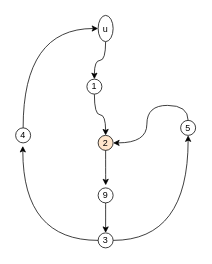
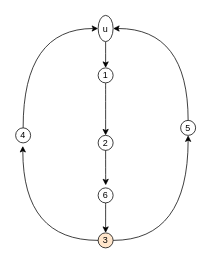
  <mxCell id="0" />
  <mxCell id="1" parent="0" />
  <mxCell id="2" style="edgeStyle=orthogonalEdgeStyle;orthogonalLoop=1;jettySize=auto;html=1;exitX=0.5;exitY=1;exitDx=0;exitDy=0;entryX=0.5;entryY=0;entryDx=0;entryDy=0;curved=1;" edge="1" parent="1" source="3" target="5"><mxGeometry relative="1" as="geometry" /></mxCell>
  <mxCell id="3" value="u" style="ellipse;whiteSpace=wrap;html=1;aspect=fixed;" vertex="1" parent="1"><mxGeometry x="130" y="20" width="20" height="35" as="geometry" /></mxCell>
  <mxCell id="4" style="edgeStyle=orthogonalEdgeStyle;orthogonalLoop=1;jettySize=auto;html=1;exitX=0.5;exitY=1;exitDx=0;exitDy=0;entryX=0.5;entryY=0;entryDx=0;entryDy=0;curved=1;" edge="1" parent="1" source="5" target="6"><mxGeometry relative="1" as="geometry" /></mxCell>
- <mxCell id="5" value="1" style="ellipse;whiteSpace=wrap;html=1;aspect=fixed;" vertex="1" parent="1"><mxGeometry x="115" y="105" width="20" height="20" as="geometry" /></mxCell>
- <mxCell id="6" value="2" style="ellipse;whiteSpace=wrap;html=1;aspect=fixed;fillColor=#ffe6cc;" vertex="1" parent="1"><mxGeometry x="130" y="180" width="20" height="20" as="geometry" /></mxCell>
+ <mxCell id="5" value="1" style="ellipse;whiteSpace=wrap;html=1;aspect=fixed;" vertex="1" parent="1"><mxGeometry x="130" y="90" width="20" height="20" as="geometry" /></mxCell>
+ <mxCell id="6" value="2" style="ellipse;whiteSpace=wrap;html=1;aspect=fixed;" vertex="1" parent="1"><mxGeometry x="130" y="180" width="20" height="20" as="geometry" /></mxCell>
  <mxCell id="7" style="edgeStyle=orthogonalEdgeStyle;orthogonalLoop=1;jettySize=auto;html=1;exitX=1;exitY=0.5;exitDx=0;exitDy=0;entryX=0.5;entryY=1;entryDx=0;entryDy=0;curved=1;" edge="1" parent="1" source="8" target="11"><mxGeometry relative="1" as="geometry" /></mxCell>
- <mxCell id="8" value="3" style="ellipse;whiteSpace=wrap;html=1;aspect=fixed;" vertex="1" parent="1"><mxGeometry x="130" y="310" width="20" height="20" as="geometry" /></mxCell>
+ <mxCell id="8" value="3" style="ellipse;whiteSpace=wrap;html=1;aspect=fixed;fillColor=#ffe6cc;" vertex="1" parent="1"><mxGeometry x="130" y="310" width="20" height="20" as="geometry" /></mxCell>
  <mxCell id="9" style="edgeStyle=orthogonalEdgeStyle;orthogonalLoop=1;jettySize=auto;html=1;exitX=0.5;exitY=0;exitDx=0;exitDy=0;entryX=0;entryY=0.5;entryDx=0;entryDy=0;curved=1;" edge="1" parent="1" source="10" target="3"><mxGeometry relative="1" as="geometry" /></mxCell>
  <mxCell id="10" value="4" style="ellipse;whiteSpace=wrap;html=1;aspect=fixed;" vertex="1" parent="1"><mxGeometry x="20" y="170" width="20" height="20" as="geometry" /></mxCell>
  <mxCell id="11" value="5" style="ellipse;whiteSpace=wrap;html=1;aspect=fixed;" vertex="1" parent="1"><mxGeometry x="240" y="160" width="20" height="20" as="geometry" /></mxCell>
  <mxCell id="12" style="edgeStyle=orthogonalEdgeStyle;orthogonalLoop=1;jettySize=auto;html=1;exitX=0.5;exitY=1;exitDx=0;exitDy=0;entryX=0.5;entryY=0;entryDx=0;entryDy=0;curved=1;" edge="1" parent="1" source="13" target="8"><mxGeometry relative="1" as="geometry" /></mxCell>
- <mxCell id="13" value="9" style="ellipse;whiteSpace=wrap;html=1;aspect=fixed;" vertex="1" parent="1"><mxGeometry x="130" y="250" width="20" height="20" as="geometry" /></mxCell>
+ <mxCell id="13" value="6" style="ellipse;whiteSpace=wrap;html=1;aspect=fixed;" vertex="1" parent="1"><mxGeometry x="130" y="250" width="20" height="20" as="geometry" /></mxCell>
  <mxCell id="14" style="edgeStyle=orthogonalEdgeStyle;orthogonalLoop=1;jettySize=auto;html=1;exitX=0.5;exitY=1;exitDx=0;exitDy=0;entryX=0.507;entryY=-0.174;entryDx=0;entryDy=0;entryPerimeter=0;curved=1;" edge="1" parent="1" source="6" target="13"><mxGeometry relative="1" as="geometry" /></mxCell>
- <mxCell id="15" style="edgeStyle=orthogonalEdgeStyle;orthogonalLoop=1;jettySize=auto;html=1;exitX=0.5;exitY=0;exitDx=0;exitDy=0;curved=1;" edge="1" parent="1" source="11" target="6"><mxGeometry relative="1" as="geometry" /></mxCell>
+ <mxCell id="15" style="edgeStyle=orthogonalEdgeStyle;orthogonalLoop=1;jettySize=auto;html=1;exitX=0.5;exitY=0;exitDx=0;exitDy=0;entryX=1;entryY=0.5;entryDx=0;entryDy=0;curved=1;" edge="1" parent="1" source="11" target="3"><mxGeometry relative="1" as="geometry" /></mxCell>
  <mxCell id="16" style="edgeStyle=orthogonalEdgeStyle;orthogonalLoop=1;jettySize=auto;html=1;exitX=0;exitY=0.5;exitDx=0;exitDy=0;entryX=0.479;entryY=1.207;entryDx=0;entryDy=0;entryPerimeter=0;curved=1;" edge="1" parent="1" source="8" target="10"><mxGeometry relative="1" as="geometry" /></mxCell>
